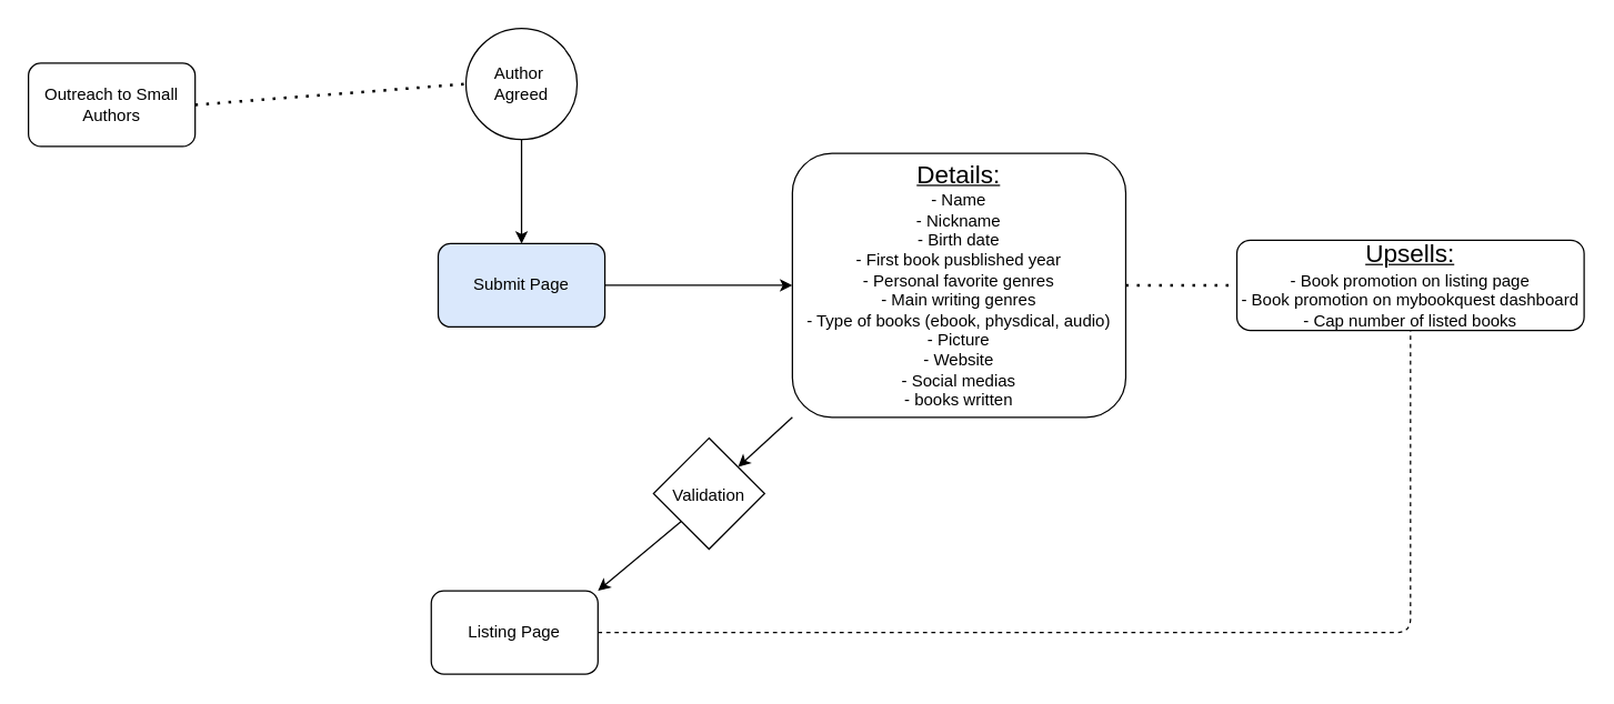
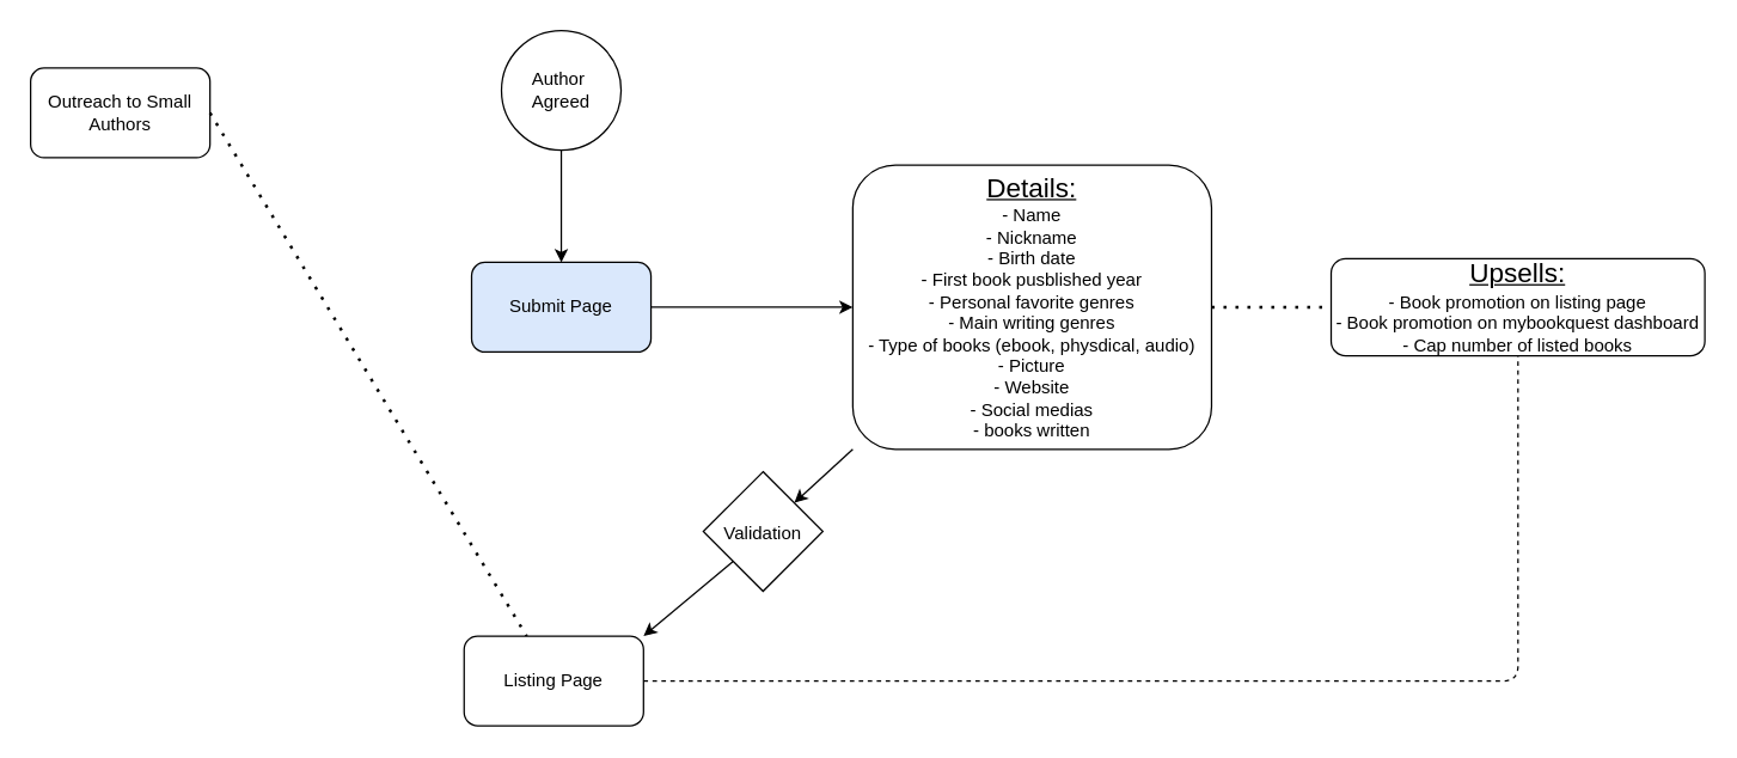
  <mxCell id="0" />
  <mxCell id="1" parent="0" />
  <mxCell id="2" value="Outreach to Small Authors" style="rounded=1;whiteSpace=wrap;html=1;" vertex="1" parent="1"><mxGeometry x="20" y="45" width="120" height="60" as="geometry" /></mxCell>
  <mxCell id="3" value="" style="edgeStyle=none;html=1;" edge="1" parent="1" source="4" target="7"><mxGeometry relative="1" as="geometry" /></mxCell>
  <mxCell id="4" value="Author&amp;nbsp;&lt;br&gt;Agreed" style="ellipse;whiteSpace=wrap;html=1;rounded=1;" vertex="1" parent="1"><mxGeometry x="335" y="20" width="80" height="80" as="geometry" /></mxCell>
- <mxCell id="5" value="" style="endArrow=none;dashed=1;html=1;dashPattern=1 3;strokeWidth=2;exitX=1;exitY=0.5;exitDx=0;exitDy=0;entryX=0;entryY=0.5;entryDx=0;entryDy=0;" edge="1" parent="1" source="2" target="4"><mxGeometry width="50" height="50" relative="1" as="geometry"><mxPoint x="150" y="115" as="sourcePoint" /><mxPoint x="200" y="65" as="targetPoint" /></mxGeometry></mxCell>
+ <mxCell id="5" value="" style="endArrow=none;dashed=1;html=1;dashPattern=1 3;strokeWidth=2;exitX=1;exitY=0.5;exitDx=0;exitDy=0;" edge="1" parent="1" source="2" target="12"><mxGeometry width="50" height="50" relative="1" as="geometry"><mxPoint x="150" y="115" as="sourcePoint" /><mxPoint x="200" y="65" as="targetPoint" /></mxGeometry></mxCell>
  <mxCell id="6" value="" style="edgeStyle=none;html=1;" edge="1" parent="1" source="7" target="9"><mxGeometry relative="1" as="geometry" /></mxCell>
  <mxCell id="7" value="Submit Page" style="whiteSpace=wrap;html=1;rounded=1;fillColor=#dae8fc;" vertex="1" parent="1"><mxGeometry x="315" y="175" width="120" height="60" as="geometry" /></mxCell>
  <mxCell id="8" style="edgeStyle=none;html=1;exitX=0;exitY=1;exitDx=0;exitDy=0;fontSize=12;" edge="1" parent="1" source="9" target="15"><mxGeometry relative="1" as="geometry" /></mxCell>
  <mxCell id="9" value="&lt;u&gt;&lt;font style=&quot;font-size: 18px;&quot;&gt;Details:&lt;br&gt;&lt;/font&gt;&lt;/u&gt;- Name&lt;br&gt;- Nickname&lt;br&gt;- Birth date&lt;br&gt;- First book pusblished year&lt;br&gt;- Personal favorite genres&lt;br&gt;- Main writing genres&lt;br&gt;- Type of books (ebook, physdical, audio)&lt;br&gt;- Picture&lt;br&gt;- Website&lt;br&gt;- Social medias&lt;br&gt;- books written" style="whiteSpace=wrap;html=1;rounded=1;" vertex="1" parent="1"><mxGeometry x="570" y="110" width="240" height="190" as="geometry" /></mxCell>
  <mxCell id="10" value="&lt;u&gt;&lt;font style=&quot;font-size: 18px;&quot;&gt;Upsells:&lt;br&gt;&lt;/font&gt;&lt;/u&gt;- Book promotion on listing page&lt;br&gt;- Book promotion on mybookquest dashboard&lt;br&gt;- Cap number of listed books" style="whiteSpace=wrap;html=1;rounded=1;" vertex="1" parent="1"><mxGeometry x="890" y="172.5" width="250" height="65" as="geometry" /></mxCell>
  <mxCell id="11" value="" style="endArrow=none;dashed=1;html=1;dashPattern=1 3;strokeWidth=2;fontSize=18;entryX=0;entryY=0.5;entryDx=0;entryDy=0;exitX=1;exitY=0.5;exitDx=0;exitDy=0;" edge="1" parent="1" source="9" target="10"><mxGeometry width="50" height="50" relative="1" as="geometry"><mxPoint x="810" y="215" as="sourcePoint" /><mxPoint x="860" y="165" as="targetPoint" /></mxGeometry></mxCell>
  <mxCell id="12" value="Listing Page" style="whiteSpace=wrap;html=1;rounded=1;" vertex="1" parent="1"><mxGeometry x="310" y="425" width="120" height="60" as="geometry" /></mxCell>
  <mxCell id="13" value="" style="endArrow=none;dashed=1;html=1;fontSize=18;exitX=1;exitY=0.5;exitDx=0;exitDy=0;entryX=0.5;entryY=1;entryDx=0;entryDy=0;" edge="1" parent="1" source="12" target="10"><mxGeometry width="50" height="50" relative="1" as="geometry"><mxPoint x="470" y="415" as="sourcePoint" /><mxPoint x="520" y="365" as="targetPoint" /><Array as="points"><mxPoint x="1015" y="455" /></Array></mxGeometry></mxCell>
  <mxCell id="14" style="edgeStyle=none;html=1;exitX=0;exitY=1;exitDx=0;exitDy=0;entryX=1;entryY=0;entryDx=0;entryDy=0;fontSize=12;" edge="1" parent="1" source="15" target="12"><mxGeometry relative="1" as="geometry" /></mxCell>
  <mxCell id="15" value="&lt;font style=&quot;font-size: 12px;&quot;&gt;Validation&lt;/font&gt;" style="rhombus;whiteSpace=wrap;html=1;fontSize=18;" vertex="1" parent="1"><mxGeometry x="470" y="315" width="80" height="80" as="geometry" /></mxCell>
